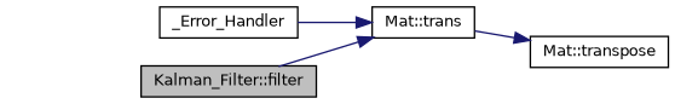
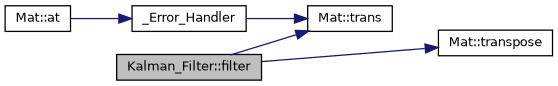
  digraph {
    rankdir=LR
    node [color=black fillcolor=white fontname=Helvetica fontsize=10 shape=record style=filled]
    edge [color=midnightblue fontname=Helvetica fontsize=10 labelfontname=Helvetica labelfontsize=10 style=solid]
    n1 [fillcolor=grey75 fontcolor=black height=0.2 label="Kalman_Filter::filter" width=0.4]
    n2 [height=0.2 label="Mat::trans" width=0.4]
+   n3 [height=0.2 label="Mat::at" width=0.4]
    n4 [height=0.2 label=_Error_Handler width=0.4]
    n5 [height=0.2 label="Mat::transpose" width=0.4]
    n1 -> n2
-   n2 -> n5
+   n1 -> n5
+   n3 -> n4
    n4 -> n2
  }
